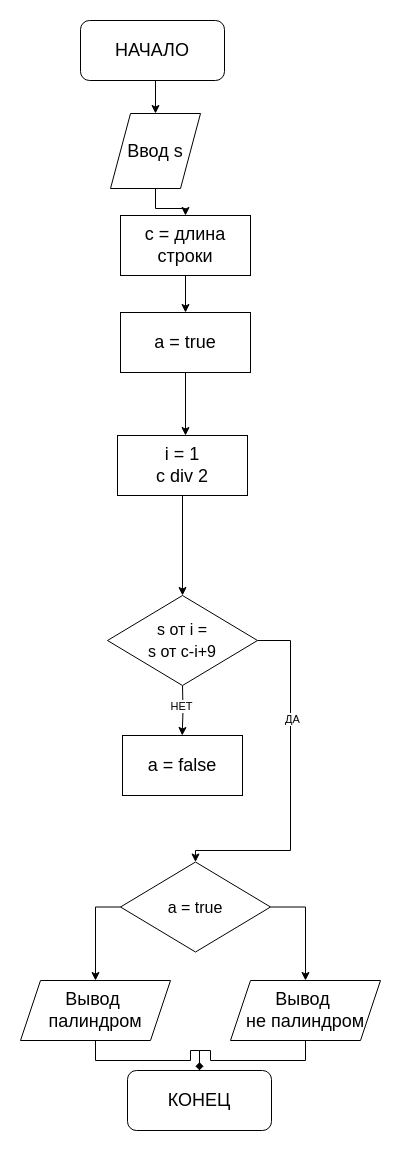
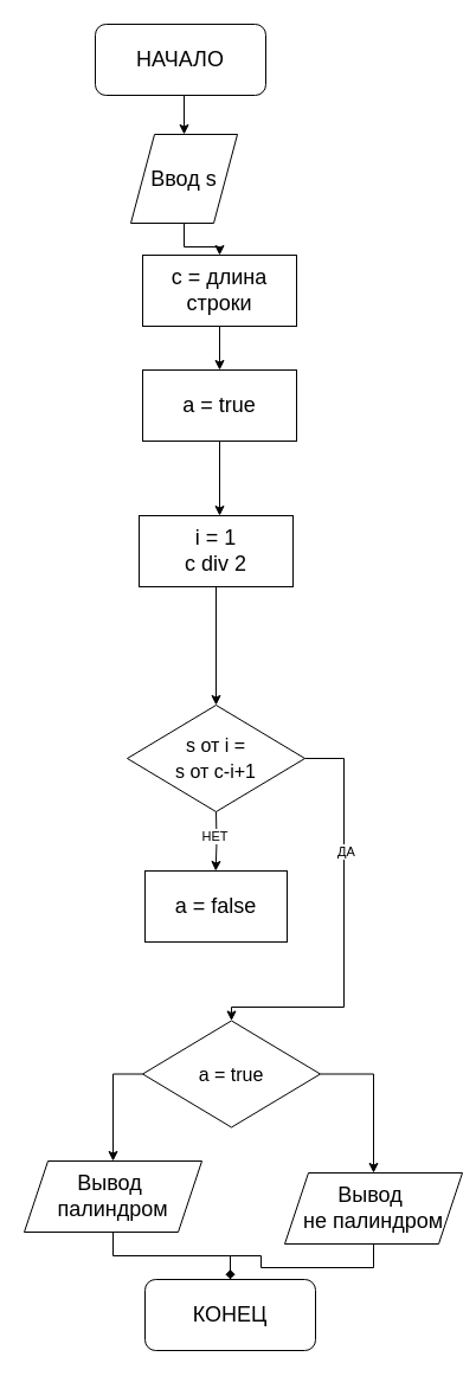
  <mxCell id="0" />
  <mxCell id="1" parent="0" />
  <mxCell id="2" style="edgeStyle=orthogonalEdgeStyle;rounded=0;orthogonalLoop=1;jettySize=auto;html=1;exitX=0.5;exitY=1;exitDx=0;exitDy=0;entryX=0.5;entryY=0;entryDx=0;entryDy=0;fontSize=18;" parent="1" source="3" target="5" edge="1"><mxGeometry relative="1" as="geometry" /></mxCell>
  <mxCell id="3" value="&lt;font style=&quot;font-size: 18px;&quot;&gt;НАЧАЛО&lt;/font&gt;" style="rounded=1;whiteSpace=wrap;html=1;fontSize=18;" parent="1" vertex="1"><mxGeometry x="80" y="20" width="144" height="60" as="geometry" /></mxCell>
  <mxCell id="4" style="edgeStyle=orthogonalEdgeStyle;rounded=0;orthogonalLoop=1;jettySize=auto;html=1;exitX=0.5;exitY=1;exitDx=0;exitDy=0;" parent="1" source="5" target="7" edge="1"><mxGeometry relative="1" as="geometry" /></mxCell>
  <mxCell id="5" value="&lt;font style=&quot;font-size: 18px;&quot;&gt;Ввод s&lt;/font&gt;" style="shape=parallelogram;perimeter=parallelogramPerimeter;whiteSpace=wrap;html=1;fixedSize=1;fontSize=18;" parent="1" vertex="1"><mxGeometry x="110" y="113" width="90" height="75" as="geometry" /></mxCell>
  <mxCell id="6" style="edgeStyle=orthogonalEdgeStyle;rounded=0;orthogonalLoop=1;jettySize=auto;html=1;exitX=0.5;exitY=1;exitDx=0;exitDy=0;" parent="1" source="7" target="15" edge="1"><mxGeometry relative="1" as="geometry" /></mxCell>
  <mxCell id="7" value="&lt;font style=&quot;font-size: 18px;&quot;&gt;c = длина строки&lt;/font&gt;" style="rounded=0;whiteSpace=wrap;html=1;fontSize=18;" parent="1" vertex="1"><mxGeometry x="120" y="215" width="130" height="60" as="geometry" /></mxCell>
  <mxCell id="8" style="edgeStyle=orthogonalEdgeStyle;rounded=0;orthogonalLoop=1;jettySize=auto;html=1;exitX=0.5;exitY=1;exitDx=0;exitDy=0;" parent="1" edge="1"><mxGeometry relative="1" as="geometry"><mxPoint x="181.69" y="735" as="targetPoint" /><mxPoint x="182" y="685" as="sourcePoint" /></mxGeometry></mxCell>
  <mxCell id="9" value="НЕТ" style="edgeLabel;html=1;align=center;verticalAlign=middle;resizable=0;points=[];" parent="8" vertex="1" connectable="0"><mxGeometry x="-0.202" y="-2" relative="1" as="geometry"><mxPoint as="offset" /></mxGeometry></mxCell>
  <mxCell id="10" style="edgeStyle=orthogonalEdgeStyle;rounded=0;orthogonalLoop=1;jettySize=auto;html=1;exitX=1;exitY=0.5;exitDx=0;exitDy=0;entryX=0.5;entryY=0;entryDx=0;entryDy=0;" parent="1" source="12" target="17" edge="1"><mxGeometry relative="1" as="geometry"><Array as="points"><mxPoint x="290" y="640" /><mxPoint x="290" y="850" /><mxPoint x="195" y="850" /></Array><mxPoint x="270" y="635" as="sourcePoint" /></mxGeometry></mxCell>
  <mxCell id="11" value="ДА" style="edgeLabel;html=1;align=center;verticalAlign=middle;resizable=0;points=[];" parent="10" vertex="1" connectable="0"><mxGeometry x="-0.363" y="1" relative="1" as="geometry"><mxPoint as="offset" /></mxGeometry></mxCell>
- <mxCell id="12" value="&lt;font style=&quot;font-size: 16px;&quot;&gt;s от i = &lt;br&gt;s от c-i+9&lt;br&gt;&lt;/font&gt;" style="rhombus;whiteSpace=wrap;html=1;fontSize=18;" parent="1" vertex="1"><mxGeometry x="107" y="595" width="150" height="90" as="geometry" /></mxCell>
+ <mxCell id="12" value="&lt;font style=&quot;font-size: 16px;&quot;&gt;s от i = &lt;br&gt;s от c-i+1&lt;br&gt;&lt;/font&gt;" style="rhombus;whiteSpace=wrap;html=1;fontSize=18;" parent="1" vertex="1"><mxGeometry x="107" y="595" width="150" height="90" as="geometry" /></mxCell>
  <mxCell id="13" value="&lt;font style=&quot;font-size: 18px;&quot;&gt;a = false&lt;/font&gt;" style="rounded=0;whiteSpace=wrap;html=1;fontSize=18;" parent="1" vertex="1"><mxGeometry x="122" y="735" width="120" height="60" as="geometry" /></mxCell>
  <mxCell id="14" style="edgeStyle=orthogonalEdgeStyle;rounded=0;orthogonalLoop=1;jettySize=auto;html=1;exitX=0.5;exitY=1;exitDx=0;exitDy=0;" parent="1" source="15" edge="1"><mxGeometry relative="1" as="geometry"><mxPoint x="185" y="435" as="targetPoint" /></mxGeometry></mxCell>
  <mxCell id="15" value="a = true" style="rounded=0;whiteSpace=wrap;html=1;fontSize=18;" parent="1" vertex="1"><mxGeometry x="120" y="312" width="130" height="60" as="geometry" /></mxCell>
  <mxCell id="16" style="edgeStyle=orthogonalEdgeStyle;rounded=0;orthogonalLoop=1;jettySize=auto;html=1;exitX=1;exitY=0.5;exitDx=0;exitDy=0;entryX=0.5;entryY=0;entryDx=0;entryDy=0;" parent="1" source="17" target="19" edge="1"><mxGeometry relative="1" as="geometry"><mxPoint x="300" y="990" as="targetPoint" /></mxGeometry></mxCell>
  <mxCell id="17" value="&lt;font style=&quot;font-size: 16px;&quot;&gt;a = true&lt;br&gt;&lt;/font&gt;" style="rhombus;whiteSpace=wrap;html=1;fontSize=18;" parent="1" vertex="1"><mxGeometry x="120" y="861.51" width="150" height="90" as="geometry" /></mxCell>
  <mxCell id="18" style="edgeStyle=orthogonalEdgeStyle;rounded=0;orthogonalLoop=1;jettySize=auto;html=1;exitX=0.5;exitY=1;exitDx=0;exitDy=0;entryX=0.5;entryY=0;entryDx=0;entryDy=0;endArrow=diamond;" parent="1" source="19" target="23" edge="1"><mxGeometry relative="1" as="geometry" /></mxCell>
- <mxCell id="19" value="&lt;font style=&quot;font-size: 18px;&quot;&gt;Вывод&amp;nbsp;&lt;br&gt;не палиндром&lt;br&gt;&lt;/font&gt;" style="shape=parallelogram;perimeter=parallelogramPerimeter;whiteSpace=wrap;html=1;fixedSize=1;fontSize=18;" parent="1" vertex="1"><mxGeometry x="230" y="980" width="150" height="60" as="geometry" /></mxCell>
+ <mxCell id="19" value="&lt;font style=&quot;font-size: 18px;&quot;&gt;Вывод&amp;nbsp;&lt;br&gt;не палиндром&lt;br&gt;&lt;/font&gt;" style="shape=parallelogram;perimeter=parallelogramPerimeter;whiteSpace=wrap;html=1;fixedSize=1;fontSize=18;" parent="1" vertex="1"><mxGeometry x="240" y="990" width="150" height="60" as="geometry" /></mxCell>
  <mxCell id="20" style="edgeStyle=orthogonalEdgeStyle;rounded=0;orthogonalLoop=1;jettySize=auto;html=1;exitX=0;exitY=0.5;exitDx=0;exitDy=0;entryX=0.5;entryY=0;entryDx=0;entryDy=0;" parent="1" source="17" target="22" edge="1"><mxGeometry relative="1" as="geometry"><mxPoint x="120" y="988" as="targetPoint" /><mxPoint x="90" y="905" as="sourcePoint" /></mxGeometry></mxCell>
  <mxCell id="21" style="edgeStyle=orthogonalEdgeStyle;rounded=0;orthogonalLoop=1;jettySize=auto;html=1;exitX=0.5;exitY=1;exitDx=0;exitDy=0;entryX=0.5;entryY=0;entryDx=0;entryDy=0;endArrow=none;" parent="1" source="22" target="23" edge="1"><mxGeometry relative="1" as="geometry" /></mxCell>
  <mxCell id="22" value="Вывод&amp;nbsp;&lt;br&gt;палиндром" style="shape=parallelogram;perimeter=parallelogramPerimeter;whiteSpace=wrap;html=1;fixedSize=1;fontSize=18;" parent="1" vertex="1"><mxGeometry x="20" y="980" width="150" height="60" as="geometry" /></mxCell>
- <mxCell id="23" value="КОНЕЦ" style="rounded=1;whiteSpace=wrap;html=1;fontSize=18;" parent="1" vertex="1"><mxGeometry x="127" y="1070" width="144" height="60" as="geometry" /></mxCell>
+ <mxCell id="23" value="КОНЕЦ" style="rounded=1;whiteSpace=wrap;html=1;fontSize=18;" parent="1" vertex="1"><mxGeometry x="122" y="1080" width="144" height="60" as="geometry" /></mxCell>
  <mxCell id="24" style="edgeStyle=orthogonalEdgeStyle;rounded=0;orthogonalLoop=1;jettySize=auto;html=1;exitX=0.5;exitY=1;exitDx=0;exitDy=0;entryX=0.5;entryY=0;entryDx=0;entryDy=0;" edge="1" parent="1" source="25" target="12"><mxGeometry relative="1" as="geometry" /></mxCell>
  <mxCell id="25" value="i = 1&lt;br&gt;c div 2" style="rounded=0;whiteSpace=wrap;html=1;fontSize=18;" vertex="1" parent="1"><mxGeometry x="117" y="435" width="130" height="60" as="geometry" /></mxCell>
